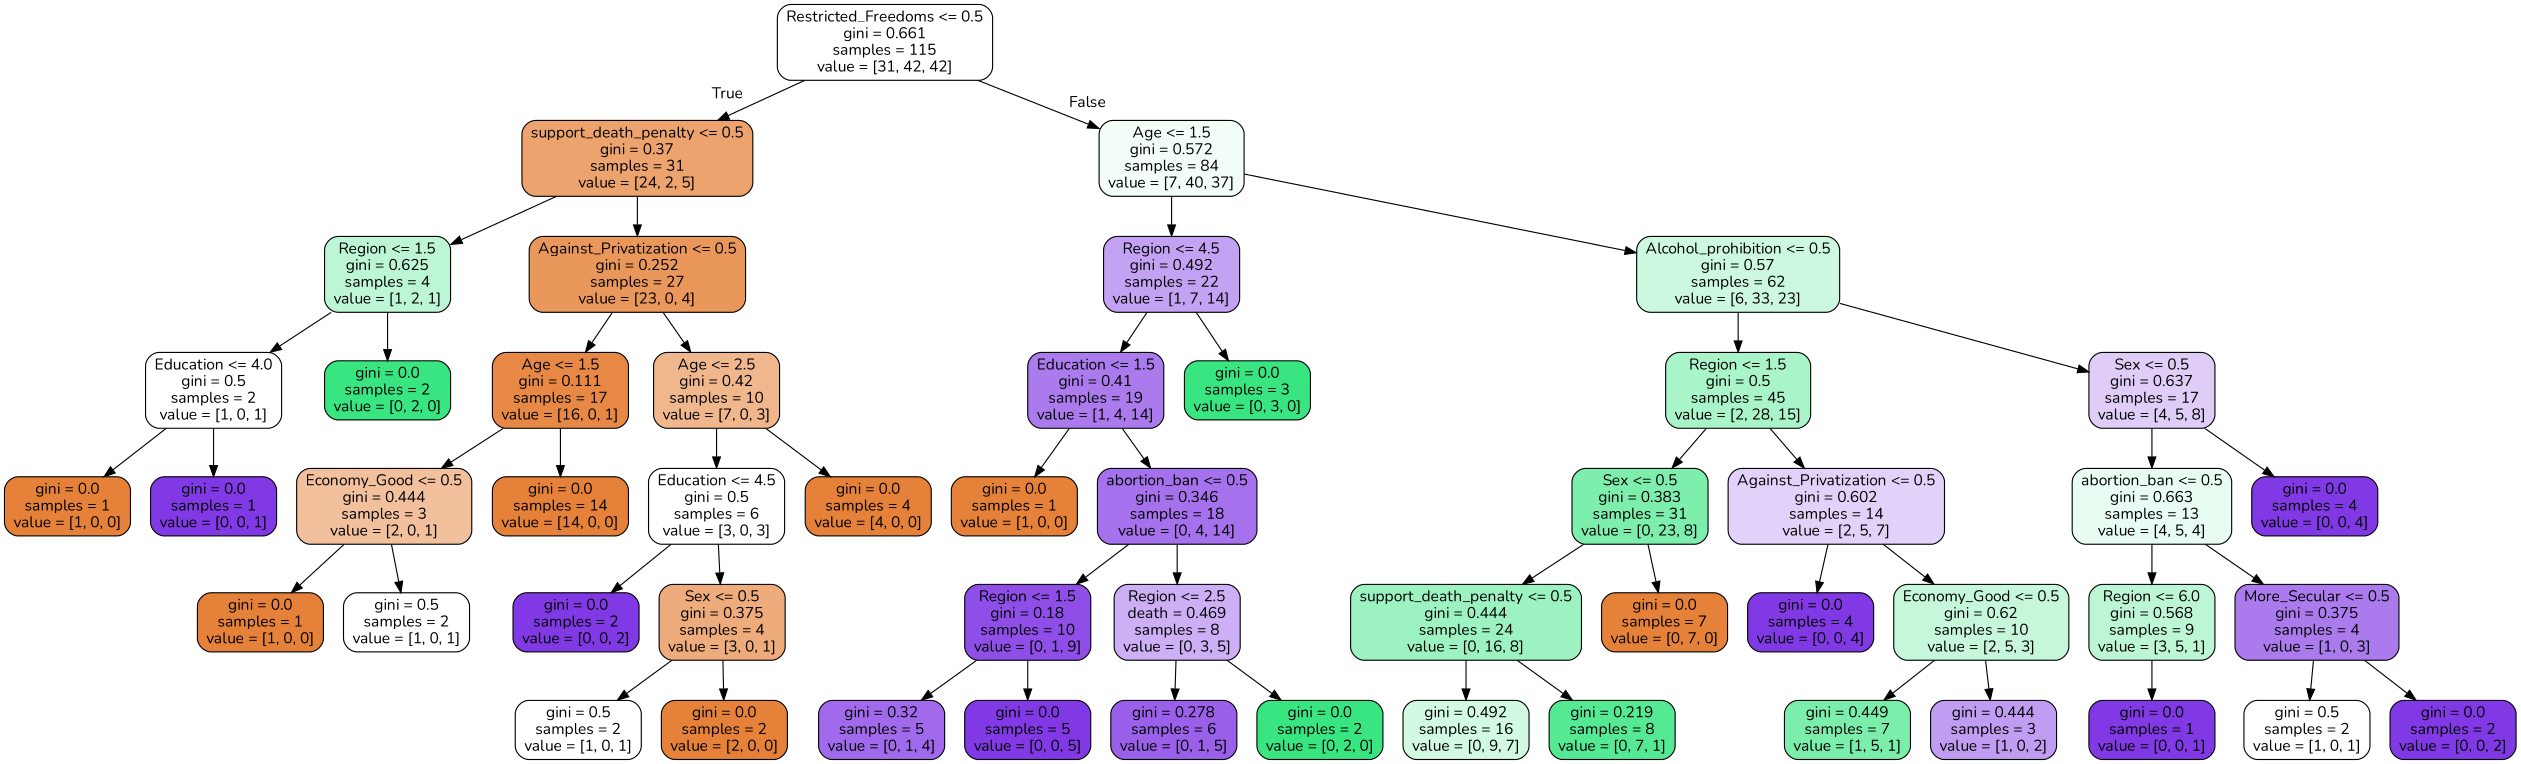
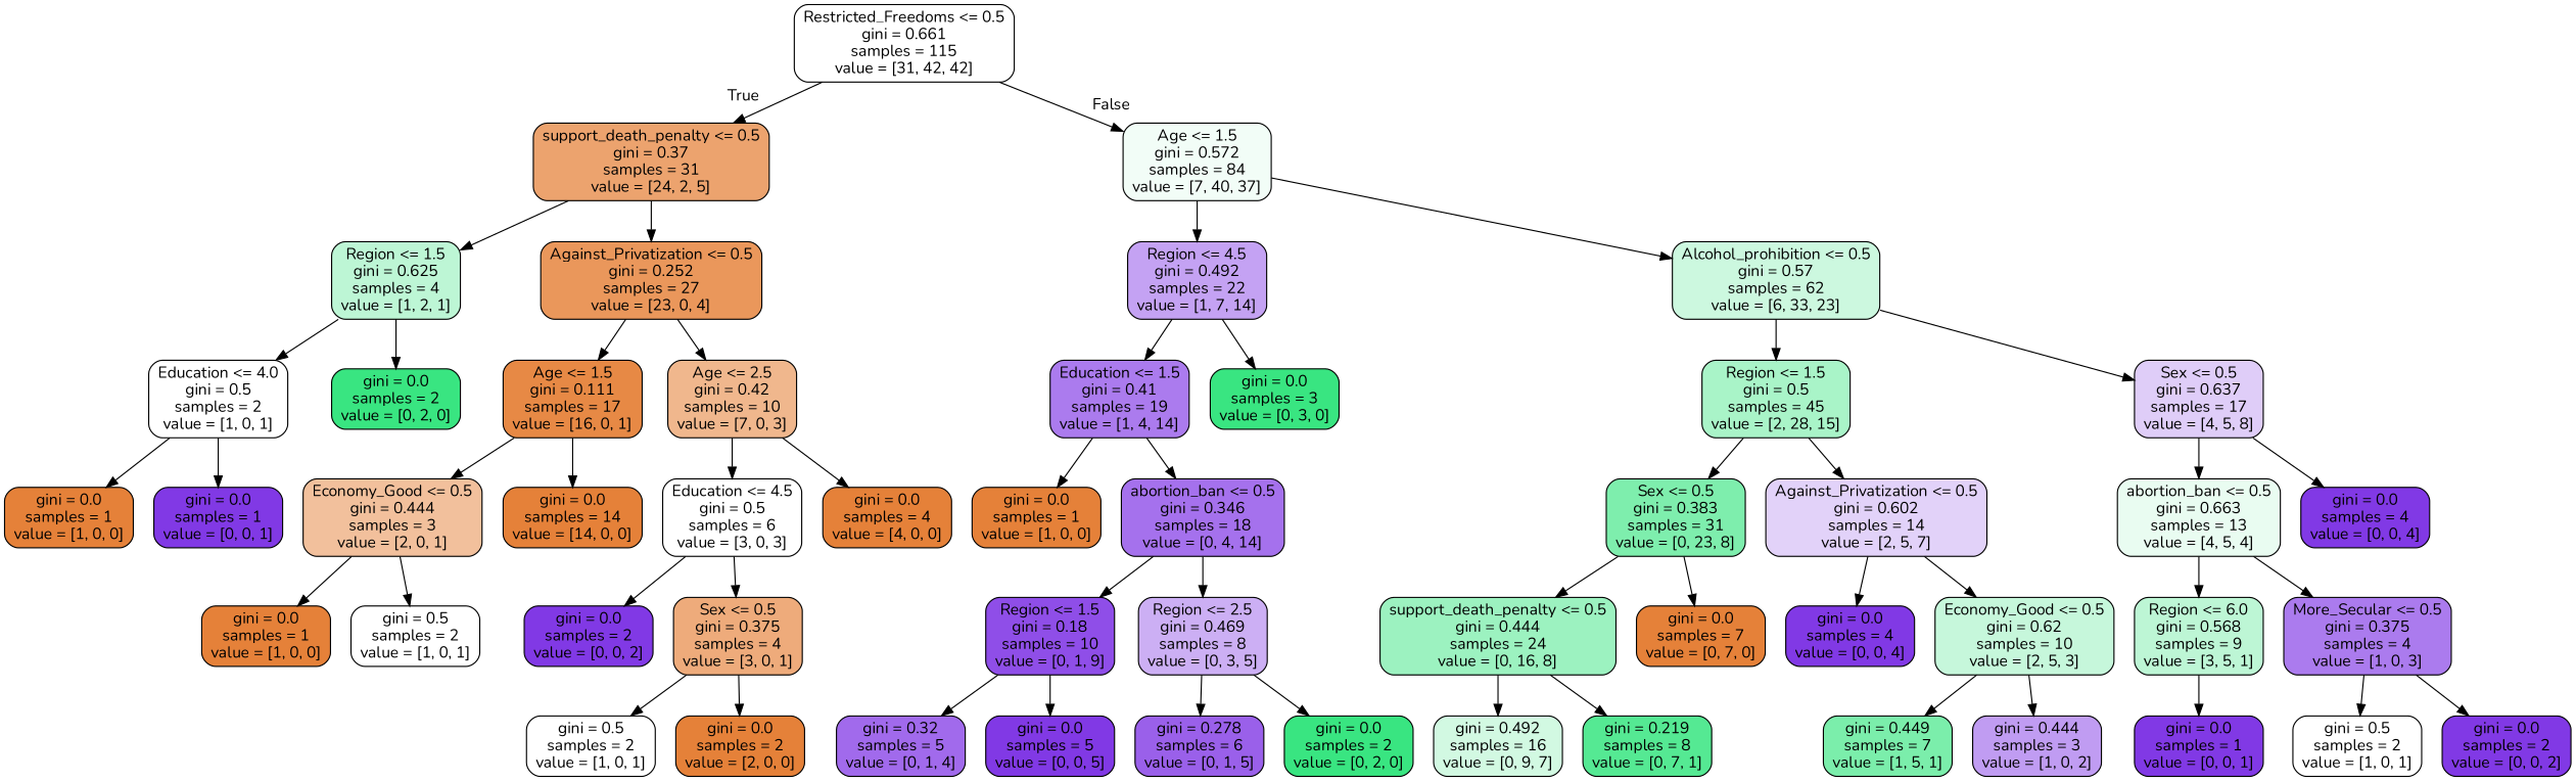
  digraph {
    fontname=Nunito
    node [color=black fillcolor="#e58139ff" fontname=Nunito shape=box style="filled, rounded"]
    edge [fontname=Nunito]
    n1 [fillcolor="#39e58100" label="Restricted_Freedoms <= 0.5\ngini = 0.661\nsamples = 115\nvalue = [31, 42, 42]"]
    n2 [fillcolor="#e58139ba" label="support_death_penalty <= 0.5\ngini = 0.37\nsamples = 31\nvalue = [24, 2, 5]"]
    n3 [fillcolor="#39e58110" label="Age <= 1.5\ngini = 0.572\nsamples = 84\nvalue = [7, 40, 37]"]
    n4 [fillcolor="#39e58155" label="Region <= 1.5\ngini = 0.625\nsamples = 4\nvalue = [1, 2, 1]"]
    n5 [fillcolor="#e58139d3" label="Against_Privatization <= 0.5\ngini = 0.252\nsamples = 27\nvalue = [23, 0, 4]"]
    n6 [fillcolor="#8139e577" label="Region <= 4.5\ngini = 0.492\nsamples = 22\nvalue = [1, 7, 14]"]
    n7 [fillcolor="#39e58141" label="Alcohol_prohibition <= 0.5\ngini = 0.57\nsamples = 62\nvalue = [6, 33, 23]"]
    n8 [fillcolor="#e5813900" label="Education <= 4.0\ngini = 0.5\nsamples = 2\nvalue = [1, 0, 1]"]
    n9 [fillcolor="#39e581ff" label="gini = 0.0\nsamples = 2\nvalue = [0, 2, 0]"]
    n10 [fillcolor="#e58139ef" label="Age <= 1.5\ngini = 0.111\nsamples = 17\nvalue = [16, 0, 1]"]
    n11 [fillcolor="#e5813992" label="Age <= 2.5\ngini = 0.42\nsamples = 10\nvalue = [7, 0, 3]"]
    n12 [label="gini = 0.0\nsamples = 1\nvalue = [1, 0, 0]"]
    n13 [fillcolor="#8139e5ff" label="gini = 0.0\nsamples = 1\nvalue = [0, 0, 1]"]
    n14 [fillcolor="#e581397f" label="Economy_Good <= 0.5\ngini = 0.444\nsamples = 3\nvalue = [2, 0, 1]"]
    n15 [label="gini = 0.0\nsamples = 14\nvalue = [14, 0, 0]"]
    n16 [fillcolor="#e5813900" label="Education <= 4.5\ngini = 0.5\nsamples = 6\nvalue = [3, 0, 3]"]
    n17 [label="gini = 0.0\nsamples = 4\nvalue = [4, 0, 0]"]
    n18 [label="gini = 0.0\nsamples = 1\nvalue = [1, 0, 0]"]
    n19 [fillcolor="#e5813900" label="gini = 0.5\nsamples = 2\nvalue = [1, 0, 1]"]
    n20 [fillcolor="#8139e5ff" label="gini = 0.0\nsamples = 2\nvalue = [0, 0, 2]"]
    n21 [fillcolor="#e58139aa" label="Sex <= 0.5\ngini = 0.375\nsamples = 4\nvalue = [3, 0, 1]"]
    n22 [fillcolor="#e5813900" label="gini = 0.5\nsamples = 2\nvalue = [1, 0, 1]"]
    n23 [label="gini = 0.0\nsamples = 2\nvalue = [2, 0, 0]"]
    n24 [fillcolor="#8139e5aa" label="Education <= 1.5\ngini = 0.41\nsamples = 19\nvalue = [1, 4, 14]"]
    n25 [fillcolor="#39e581ff" label="gini = 0.0\nsamples = 3\nvalue = [0, 3, 0]"]
    n26 [fillcolor="#39e5816e" label="Region <= 1.5\ngini = 0.5\nsamples = 45\nvalue = [2, 28, 15]"]
    n27 [fillcolor="#8139e540" label="Sex <= 0.5\ngini = 0.637\nsamples = 17\nvalue = [4, 5, 8]"]
    n28 [label="gini = 0.0\nsamples = 1\nvalue = [1, 0, 0]"]
    n29 [fillcolor="#8139e5b6" label="abortion_ban <= 0.5\ngini = 0.346\nsamples = 18\nvalue = [0, 4, 14]"]
    n30 [fillcolor="#8139e5e3" label="Region <= 1.5\ngini = 0.18\nsamples = 10\nvalue = [0, 1, 9]"]
-   n31 [fillcolor="#8139e566" label="Region <= 2.5\ndeath = 0.469\nsamples = 8\nvalue = [0, 3, 5]"]
+   n31 [fillcolor="#8139e566" label="Region <= 2.5\ngini = 0.469\nsamples = 8\nvalue = [0, 3, 5]"]
    n32 [fillcolor="#8139e5bf" label="gini = 0.32\nsamples = 5\nvalue = [0, 1, 4]"]
    n33 [fillcolor="#8139e5ff" label="gini = 0.0\nsamples = 5\nvalue = [0, 0, 5]"]
    n34 [fillcolor="#8139e5cc" label="gini = 0.278\nsamples = 6\nvalue = [0, 1, 5]"]
    n35 [fillcolor="#39e581ff" label="gini = 0.0\nsamples = 2\nvalue = [0, 2, 0]"]
    n36 [fillcolor="#39e581a6" label="Sex <= 0.5\ngini = 0.383\nsamples = 31\nvalue = [0, 23, 8]"]
    n37 [fillcolor="#8139e539" label="Against_Privatization <= 0.5\ngini = 0.602\nsamples = 14\nvalue = [2, 5, 7]"]
    n38 [fillcolor="#39e5811c" label="abortion_ban <= 0.5\ngini = 0.663\nsamples = 13\nvalue = [4, 5, 4]"]
    n39 [fillcolor="#8139e5ff" label="gini = 0.0\nsamples = 4\nvalue = [0, 0, 4]"]
    n40 [fillcolor="#39e5817f" label="support_death_penalty <= 0.5\ngini = 0.444\nsamples = 24\nvalue = [0, 16, 8]"]
    n41 [label="gini = 0.0\nsamples = 7\nvalue = [0, 7, 0]"]
    n42 [fillcolor="#8139e5ff" label="gini = 0.0\nsamples = 4\nvalue = [0, 0, 4]"]
    n43 [fillcolor="#39e58149" label="Economy_Good <= 0.5\ngini = 0.62\nsamples = 10\nvalue = [2, 5, 3]"]
    n44 [fillcolor="#39e58139" label="gini = 0.492\nsamples = 16\nvalue = [0, 9, 7]"]
    n45 [fillcolor="#39e581db" label="gini = 0.219\nsamples = 8\nvalue = [0, 7, 1]"]
    n46 [fillcolor="#39e581aa" label="gini = 0.449\nsamples = 7\nvalue = [1, 5, 1]"]
    n47 [fillcolor="#8139e57f" label="gini = 0.444\nsamples = 3\nvalue = [1, 0, 2]"]
    n48 [fillcolor="#39e58155" label="Region <= 6.0\ngini = 0.568\nsamples = 9\nvalue = [3, 5, 1]"]
    n49 [fillcolor="#8139e5aa" label="More_Secular <= 0.5\ngini = 0.375\nsamples = 4\nvalue = [1, 0, 3]"]
    n50 [fillcolor="#8139e5ff" label="gini = 0.0\nsamples = 1\nvalue = [0, 0, 1]"]
    n51 [fillcolor="#e5813900" label="gini = 0.5\nsamples = 2\nvalue = [1, 0, 1]"]
    n52 [fillcolor="#8139e5ff" label="gini = 0.0\nsamples = 2\nvalue = [0, 0, 2]"]
    n1 -> n2 [headlabel=True labelangle=45 labeldistance=2.5]
    n1 -> n3 [headlabel=False labelangle=-45 labeldistance=2.5]
    n2 -> n4
    n2 -> n5
    n3 -> n6
    n3 -> n7
    n4 -> n8
    n4 -> n9
    n5 -> n10
    n5 -> n11
    n6 -> n24
    n6 -> n25
    n7 -> n26
    n7 -> n27
    n8 -> n12
    n8 -> n13
    n10 -> n14
    n10 -> n15
    n11 -> n16
    n11 -> n17
    n14 -> n18
    n14 -> n19
    n16 -> n20
    n16 -> n21
    n21 -> n22
    n21 -> n23
    n24 -> n28
    n24 -> n29
    n26 -> n36
    n26 -> n37
    n27 -> n38
    n27 -> n39
    n29 -> n30
    n29 -> n31
    n30 -> n32
    n30 -> n33
    n31 -> n34
    n31 -> n35
    n36 -> n40
    n36 -> n41
    n37 -> n42
    n37 -> n43
    n38 -> n48
    n38 -> n49
    n40 -> n44
    n40 -> n45
    n43 -> n46
    n43 -> n47
    n48 -> n50
    n49 -> n51
    n49 -> n52
  }
